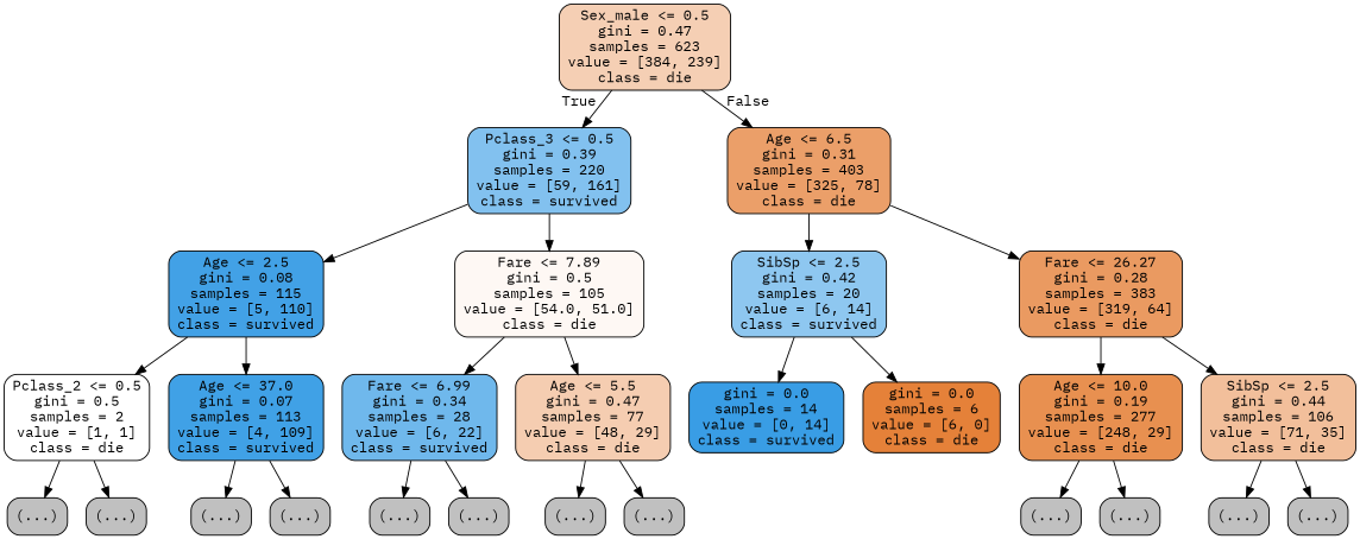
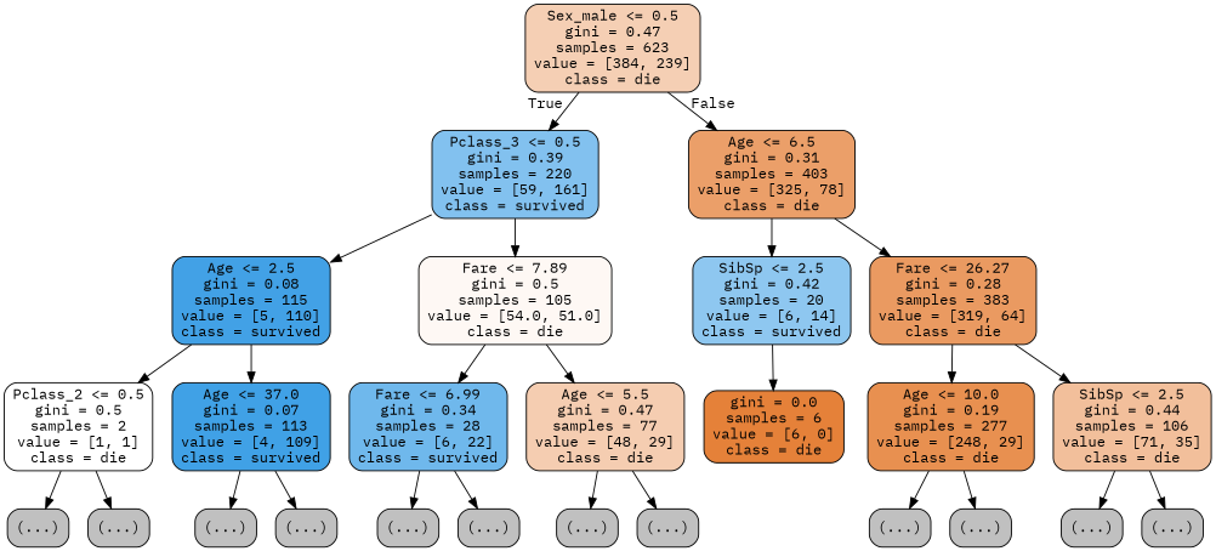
  digraph {
    fontname="IBM Plex Mono"
    node [color=black fillcolor="#C0C0C0" fontname="IBM Plex Mono" shape=box style="filled, rounded"]
    edge [fontname="IBM Plex Mono"]
    n1 [fillcolor="#f5cfb4" label="Sex_male <= 0.5\ngini = 0.47\nsamples = 623\nvalue = [384, 239]\nclass = die"]
    n2 [fillcolor="#82c1ef" label="Pclass_3 <= 0.5\ngini = 0.39\nsamples = 220\nvalue = [59, 161]\nclass = survived"]
    n3 [fillcolor="#eb9f69" label="Age <= 6.5\ngini = 0.31\nsamples = 403\nvalue = [325, 78]\nclass = die"]
    n4 [fillcolor="#42a1e6" label="Age <= 2.5\ngini = 0.08\nsamples = 115\nvalue = [5, 110]\nclass = survived"]
    n5 [fillcolor="#fef8f4" label="Fare <= 7.89\ngini = 0.5\nsamples = 105\nvalue = [54.0, 51.0]\nclass = die"]
    n6 [fillcolor="#ffffff" label="Pclass_2 <= 0.5\ngini = 0.5\nsamples = 2\nvalue = [1, 1]\nclass = die"]
    n7 [fillcolor="#40a1e6" label="Age <= 37.0\ngini = 0.07\nsamples = 113\nvalue = [4, 109]\nclass = survived"]
    n8 [label="(...)"]
    n9 [label="(...)"]
    n10 [label="(...)"]
    n11 [label="(...)"]
    n12 [fillcolor="#6fb8ec" label="Fare <= 6.99\ngini = 0.34\nsamples = 28\nvalue = [6, 22]\nclass = survived"]
    n13 [fillcolor="#f5cdb1" label="Age <= 5.5\ngini = 0.47\nsamples = 77\nvalue = [48, 29]\nclass = die"]
    n14 [label="(...)"]
    n15 [label="(...)"]
    n16 [label="(...)"]
    n17 [label="(...)"]
    n18 [fillcolor="#8ec7f0" label="SibSp <= 2.5\ngini = 0.42\nsamples = 20\nvalue = [6, 14]\nclass = survived"]
    n19 [fillcolor="#ea9a61" label="Fare <= 26.27\ngini = 0.28\nsamples = 383\nvalue = [319, 64]\nclass = die"]
-   n20 [fillcolor="#399de5" label="gini = 0.0\nsamples = 14\nvalue = [0, 14]\nclass = survived"]
    n21 [fillcolor="#e58139" label="gini = 0.0\nsamples = 6\nvalue = [6, 0]\nclass = die"]
    n22 [fillcolor="#e89050" label="Age <= 10.0\ngini = 0.19\nsamples = 277\nvalue = [248, 29]\nclass = die"]
    n23 [fillcolor="#f2bf9b" label="SibSp <= 2.5\ngini = 0.44\nsamples = 106\nvalue = [71, 35]\nclass = die"]
    n24 [label="(...)"]
    n25 [label="(...)"]
    n26 [label="(...)"]
    n27 [label="(...)"]
    n1 -> n2 [headlabel=True labelangle=45 labeldistance=2.5]
    n1 -> n3 [headlabel=False labelangle=-45 labeldistance=2.5]
    n2 -> n4
    n2 -> n5
    n3 -> n18
    n3 -> n19
    n4 -> n6
    n4 -> n7
    n5 -> n12
    n5 -> n13
    n6 -> n8
    n6 -> n9
    n7 -> n10
    n7 -> n11
    n12 -> n14
    n12 -> n15
    n13 -> n16
    n13 -> n17
-   n18 -> n20
    n18 -> n21
    n19 -> n22
    n19 -> n23
    n22 -> n24
    n22 -> n25
    n23 -> n26
    n23 -> n27
  }
